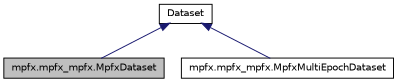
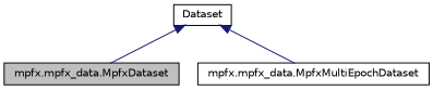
  digraph {
    node [color=black fillcolor=white fontname=Helvetica fontsize=10 shape=record style=filled]
    edge [color=midnightblue dir=back fontname=Helvetica fontsize=10 labelfontname=Helvetica labelfontsize=10 style=solid]
-   n1 [fillcolor=grey75 fontcolor=black height=0.2 label="mpfx.mpfx_mpfx.MpfxDataset" width=0.4]
-   n2 [height=0.2 label="mpfx.mpfx_mpfx.MpfxMultiEpochDataset" width=0.4]
+   n1 [fillcolor=grey75 fontcolor=black height=0.2 label="mpfx.mpfx_data.MpfxDataset" width=0.4]
+   n2 [height=0.2 label="mpfx.mpfx_data.MpfxMultiEpochDataset" width=0.4]
    n3 [height=0.2 label=Dataset width=0.4]
    n3 -> n1
    n3 -> n2
  }
